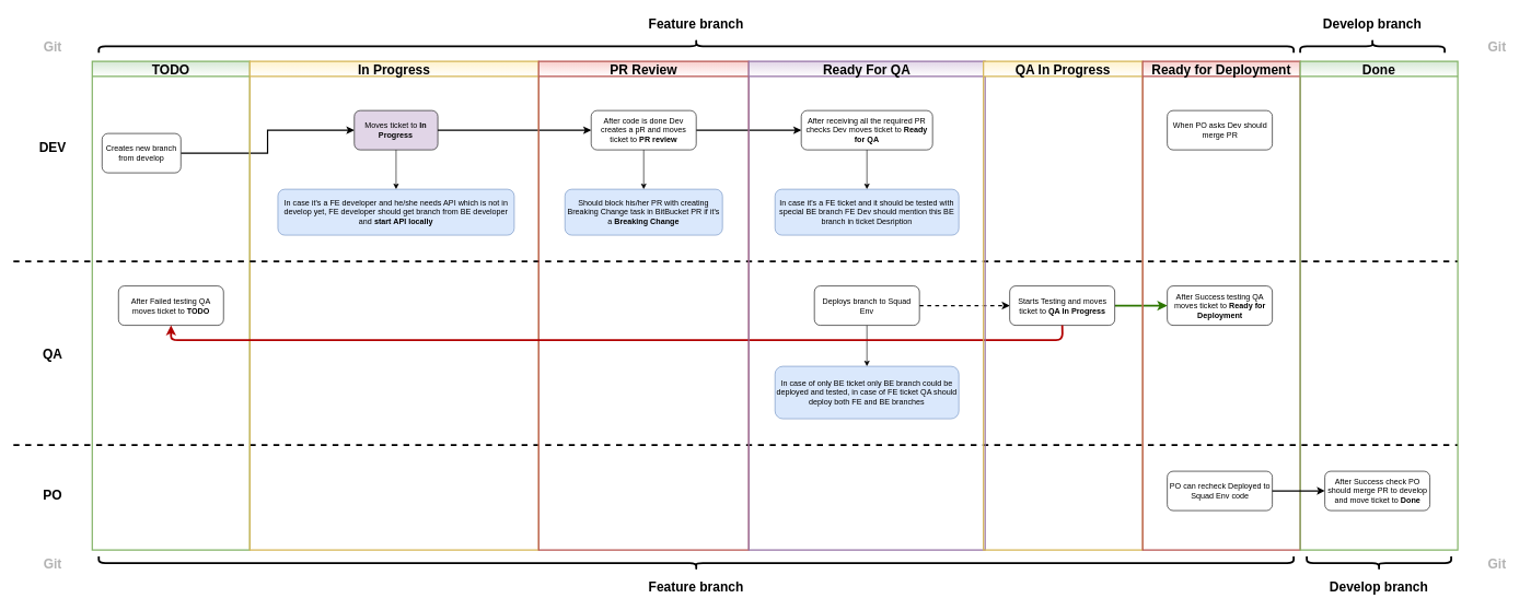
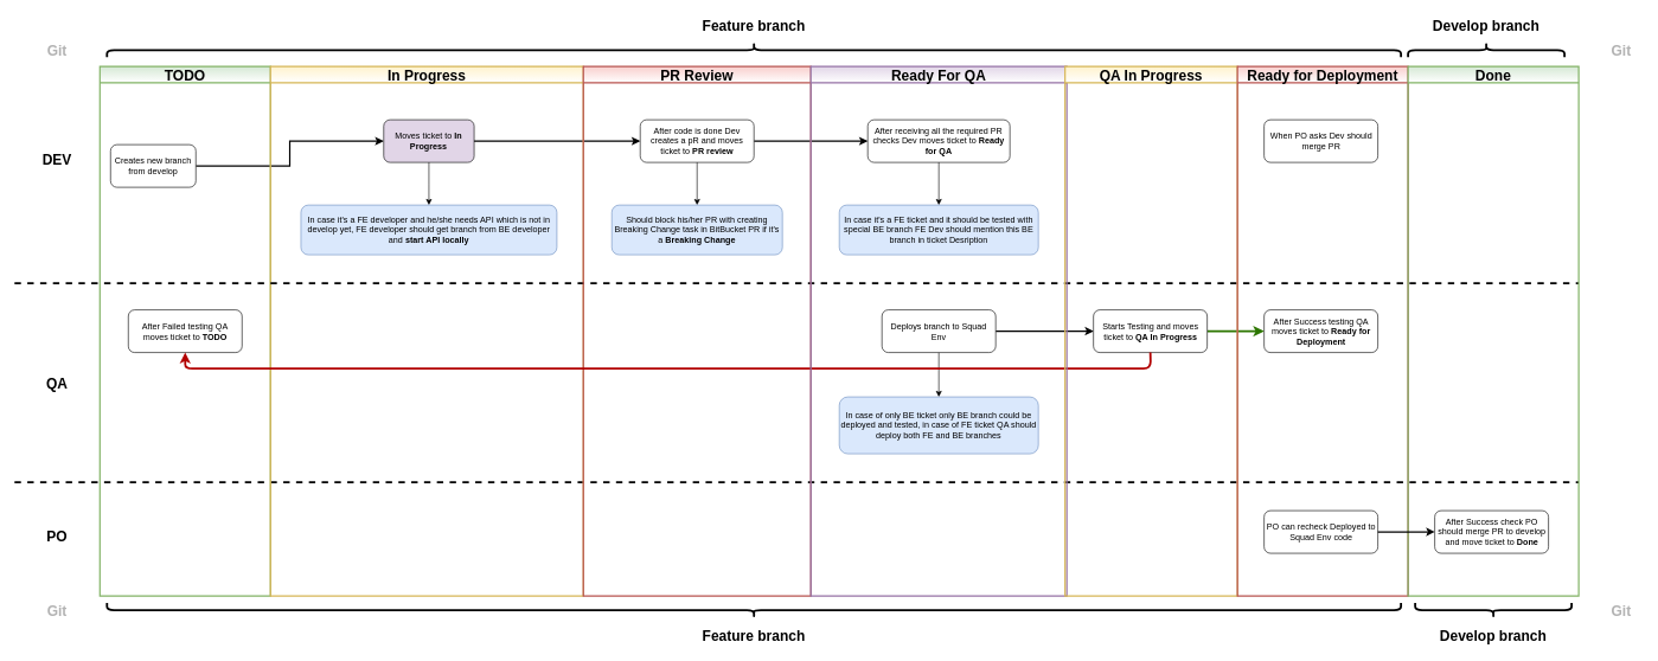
  <mxCell id="0" />
  <mxCell id="1" parent="0" />
  <mxCell id="2" value="" style="edgeStyle=orthogonalEdgeStyle;rounded=0;orthogonalLoop=1;jettySize=auto;html=1;strokeWidth=2;" parent="1" source="3" target="6" edge="1"><mxGeometry relative="1" as="geometry" /></mxCell>
  <mxCell id="3" value="Creates new branch from develop" style="rounded=1;whiteSpace=wrap;html=1;" parent="1" vertex="1"><mxGeometry x="155" y="203" width="120" height="60" as="geometry" /></mxCell>
  <mxCell id="4" value="&lt;font style=&quot;font-size: 20px;&quot;&gt;DEV&lt;/font&gt;" style="text;html=1;strokeColor=none;fillColor=none;align=center;verticalAlign=middle;whiteSpace=wrap;rounded=0;fontStyle=1" parent="1" vertex="1"><mxGeometry x="50" y="208" width="60" height="30" as="geometry" /></mxCell>
  <mxCell id="5" value="" style="edgeStyle=orthogonalEdgeStyle;rounded=0;orthogonalLoop=1;jettySize=auto;html=1;" parent="1" source="6" target="27" edge="1"><mxGeometry relative="1" as="geometry" /></mxCell>
  <mxCell id="6" value="Moves ticket to &lt;b&gt;In Progress&lt;/b&gt;" style="rounded=1;whiteSpace=wrap;html=1;fillColor=#e1d5e7;" parent="1" vertex="1"><mxGeometry x="539.21" y="168" width="127.19" height="60" as="geometry" /></mxCell>
  <mxCell id="7" value="" style="edgeStyle=orthogonalEdgeStyle;rounded=0;orthogonalLoop=1;jettySize=auto;html=1;strokeWidth=2;" parent="1" source="9" target="11" edge="1"><mxGeometry relative="1" as="geometry" /></mxCell>
  <mxCell id="8" value="" style="edgeStyle=orthogonalEdgeStyle;rounded=0;orthogonalLoop=1;jettySize=auto;html=1;fontSize=20;" parent="1" source="9" target="17" edge="1"><mxGeometry relative="1" as="geometry" /></mxCell>
  <mxCell id="9" value="After code is done Dev creates a pR and moves ticket to &lt;b&gt;PR review&lt;/b&gt;" style="whiteSpace=wrap;html=1;rounded=1;" parent="1" vertex="1"><mxGeometry x="900" y="168" width="160" height="60" as="geometry" /></mxCell>
  <mxCell id="10" value="" style="edgeStyle=orthogonalEdgeStyle;rounded=0;orthogonalLoop=1;jettySize=auto;html=1;fontSize=20;" parent="1" source="11" target="18" edge="1"><mxGeometry relative="1" as="geometry" /></mxCell>
  <mxCell id="11" value="After receiving all the required PR checks Dev moves ticket to &lt;b&gt;Ready for QA&lt;/b&gt;" style="whiteSpace=wrap;html=1;rounded=1;" parent="1" vertex="1"><mxGeometry x="1220" y="168" width="200" height="60" as="geometry" /></mxCell>
  <mxCell id="12" value="&lt;font style=&quot;font-size: 20px;&quot;&gt;QA&lt;/font&gt;" style="text;html=1;strokeColor=none;fillColor=none;align=center;verticalAlign=middle;whiteSpace=wrap;rounded=0;fontStyle=1" parent="1" vertex="1"><mxGeometry x="50" y="523" width="60" height="30" as="geometry" /></mxCell>
  <mxCell id="13" value="" style="edgeStyle=orthogonalEdgeStyle;rounded=0;orthogonalLoop=1;jettySize=auto;html=1;fontSize=20;" parent="1" source="15" target="19" edge="1"><mxGeometry relative="1" as="geometry" /></mxCell>
- <mxCell id="14" value="" style="edgeStyle=orthogonalEdgeStyle;rounded=0;orthogonalLoop=1;jettySize=auto;html=1;fontSize=20;entryX=0;entryY=0.5;entryDx=0;entryDy=0;strokeWidth=2;dashed=1;" parent="1" source="15" target="21" edge="1"><mxGeometry relative="1" as="geometry"><mxPoint x="1542.5" y="478" as="targetPoint" /></mxGeometry></mxCell>
+ <mxCell id="14" value="" style="edgeStyle=orthogonalEdgeStyle;rounded=0;orthogonalLoop=1;jettySize=auto;html=1;fontSize=20;entryX=0;entryY=0.5;entryDx=0;entryDy=0;strokeWidth=2;" parent="1" source="15" target="21" edge="1"><mxGeometry relative="1" as="geometry"><mxPoint x="1542.5" y="478" as="targetPoint" /></mxGeometry></mxCell>
  <mxCell id="15" value="Deploys branch to Squad Env" style="rounded=1;whiteSpace=wrap;html=1;" parent="1" vertex="1"><mxGeometry x="1240" y="435.5" width="160" height="60" as="geometry" /></mxCell>
  <mxCell id="16" value="" style="endArrow=classic;html=1;rounded=0;fontSize=20;exitX=1;exitY=0.5;exitDx=0;exitDy=0;entryX=0;entryY=0.5;entryDx=0;entryDy=0;strokeWidth=2;" parent="1" source="6" target="9" edge="1"><mxGeometry width="50" height="50" relative="1" as="geometry"><mxPoint x="742.81" y="458" as="sourcePoint" /><mxPoint x="822.81" y="198" as="targetPoint" /></mxGeometry></mxCell>
  <mxCell id="17" value="Should block his/her PR with creating Breaking Change task in BitBucket PR if it's a &lt;b&gt;Breaking Change&lt;/b&gt;" style="whiteSpace=wrap;html=1;rounded=1;fillColor=#dae8fc;strokeColor=#6c8ebf;" parent="1" vertex="1"><mxGeometry x="860" y="288" width="240" height="70" as="geometry" /></mxCell>
  <mxCell id="18" value="In case it's a FE ticket and it should be tested with special BE branch FE Dev should mention this BE branch in ticket Desription" style="whiteSpace=wrap;html=1;rounded=1;fillColor=#dae8fc;strokeColor=#6c8ebf;" parent="1" vertex="1"><mxGeometry x="1180" y="288" width="280" height="70" as="geometry" /></mxCell>
  <mxCell id="19" value="In case of only BE ticket only BE branch could be deployed and tested, in case of FE ticket QA should deploy both FE and BE branches" style="rounded=1;whiteSpace=wrap;html=1;fillColor=#dae8fc;strokeColor=#6c8ebf;" parent="1" vertex="1"><mxGeometry x="1180" y="558" width="280" height="80" as="geometry" /></mxCell>
  <mxCell id="20" value="" style="edgeStyle=orthogonalEdgeStyle;rounded=1;orthogonalLoop=1;jettySize=auto;html=1;fontSize=20;strokeColor=#2D7600;strokeWidth=3;fillColor=#60a917;" parent="1" source="21" target="30" edge="1"><mxGeometry relative="1" as="geometry" /></mxCell>
  <mxCell id="21" value="Starts Testing and moves ticket to &lt;b&gt;QA In Progress&lt;/b&gt;" style="rounded=1;whiteSpace=wrap;html=1;" parent="1" vertex="1"><mxGeometry x="1537.5" y="435.5" width="160" height="60" as="geometry" /></mxCell>
  <mxCell id="22" value="&lt;font style=&quot;font-size: 20px;&quot;&gt;PO&lt;/font&gt;" style="text;html=1;strokeColor=none;fillColor=none;align=center;verticalAlign=middle;whiteSpace=wrap;rounded=0;fontStyle=1" parent="1" vertex="1"><mxGeometry x="50" y="738" width="60" height="30" as="geometry" /></mxCell>
  <mxCell id="23" value="TODO" style="swimlane;fontSize=20;fillColor=#d5e8d4;strokeColor=#82b366;gradientColor=#ffffff;swimlaneFillColor=none;strokeWidth=2;" parent="1" vertex="1"><mxGeometry x="140" y="93" width="240" height="745" as="geometry" /></mxCell>
  <mxCell id="24" value="After Failed testing QA moves ticket to &lt;b&gt;TODO&lt;/b&gt;" style="rounded=1;whiteSpace=wrap;html=1;" parent="23" vertex="1"><mxGeometry x="40" y="342.5" width="160" height="60" as="geometry" /></mxCell>
  <mxCell id="25" value="" style="endArrow=none;dashed=1;html=1;rounded=1;fontSize=20;strokeColor=#000000;strokeWidth=3;" parent="23" edge="1"><mxGeometry width="50" height="50" relative="1" as="geometry"><mxPoint x="-120" y="585" as="sourcePoint" /><mxPoint x="2080" y="585" as="targetPoint" /></mxGeometry></mxCell>
  <mxCell id="26" value="In Progress" style="swimlane;fontSize=20;fillColor=#fff2cc;strokeColor=#d6b656;swimlaneFillColor=none;gradientColor=#ffffff;strokeWidth=2;" parent="1" vertex="1"><mxGeometry x="380" y="93" width="440" height="745" as="geometry" /></mxCell>
  <mxCell id="27" value="In case it's a FE developer and he/she needs API which is not in develop yet, FE developer should get branch from BE developer and &lt;b&gt;start API locally&lt;/b&gt;" style="rounded=1;whiteSpace=wrap;html=1;fillColor=#dae8fc;strokeColor=#6c8ebf;" parent="26" vertex="1"><mxGeometry x="42.8" y="195" width="360" height="70" as="geometry" /></mxCell>
  <mxCell id="28" value="" style="endArrow=none;dashed=1;html=1;rounded=1;fontSize=20;strokeColor=#000000;strokeWidth=3;" parent="1" edge="1"><mxGeometry width="50" height="50" relative="1" as="geometry"><mxPoint x="20" y="398" as="sourcePoint" /><mxPoint x="2220" y="398" as="targetPoint" /></mxGeometry></mxCell>
  <mxCell id="29" value="PR Review" style="swimlane;fontSize=20;swimlaneFillColor=none;fillColor=#f8cecc;strokeColor=#b85450;gradientColor=#ffffff;strokeWidth=2;" parent="1" vertex="1"><mxGeometry x="820" y="93" width="320" height="745" as="geometry" /></mxCell>
  <mxCell id="30" value="After Success testing QA moves ticket to&amp;nbsp;&lt;b&gt;Ready for Deployment&lt;/b&gt;" style="rounded=1;whiteSpace=wrap;html=1;" parent="1" vertex="1"><mxGeometry x="1777.5" y="435.5" width="160" height="60" as="geometry" /></mxCell>
  <mxCell id="31" value="" style="endArrow=classic;html=1;rounded=1;fontSize=20;strokeColor=#B20000;strokeWidth=3;exitX=0.5;exitY=1;exitDx=0;exitDy=0;entryX=0.5;entryY=1;entryDx=0;entryDy=0;fillColor=#e51400;" parent="1" source="21" target="24" edge="1"><mxGeometry width="50" height="50" relative="1" as="geometry"><mxPoint x="1110" y="528" as="sourcePoint" /><mxPoint x="630" y="528" as="targetPoint" /><Array as="points"><mxPoint x="1618" y="518" /><mxPoint x="260" y="518" /></Array></mxGeometry></mxCell>
  <mxCell id="32" value="Ready For QA" style="swimlane;fontSize=20;fillColor=#e1d5e7;strokeColor=#9673a6;gradientColor=#ffffff;strokeWidth=2;" parent="1" vertex="1"><mxGeometry x="1140" y="93" width="360" height="745" as="geometry" /></mxCell>
  <mxCell id="33" value="QA In Progress" style="swimlane;fontSize=20;fillColor=#fff2cc;strokeColor=#d6b656;gradientColor=#ffffff;strokeWidth=2;" parent="1" vertex="1"><mxGeometry x="1497.5" y="93" width="242.5" height="745" as="geometry" /></mxCell>
  <mxCell id="34" value="Ready for Deployment" style="swimlane;fontSize=20;fillColor=#f8cecc;strokeColor=#b85450;gradientColor=#ffffff;strokeWidth=2;" parent="1" vertex="1"><mxGeometry x="1740" y="93" width="240" height="745" as="geometry" /></mxCell>
  <mxCell id="35" value="When PO asks Dev should merge PR" style="rounded=1;whiteSpace=wrap;html=1;" parent="34" vertex="1"><mxGeometry x="37.5" y="75" width="160" height="60" as="geometry" /></mxCell>
  <mxCell id="36" value="Done" style="swimlane;fontSize=20;fillColor=#d5e8d4;strokeColor=#82b366;gradientColor=#ffffff;strokeWidth=2;" parent="1" vertex="1"><mxGeometry x="1980" y="93" width="240" height="745" as="geometry" /></mxCell>
  <mxCell id="37" value="PO can recheck Deployed to Squad Env code" style="rounded=1;whiteSpace=wrap;html=1;" parent="36" vertex="1"><mxGeometry x="-202.5" y="625" width="160" height="60" as="geometry" /></mxCell>
  <mxCell id="38" value="After Success check PO should merge PR to develop and move ticket to &lt;b&gt;Done&lt;/b&gt;" style="rounded=1;whiteSpace=wrap;html=1;" parent="36" vertex="1"><mxGeometry x="37.5" y="625" width="160" height="60" as="geometry" /></mxCell>
  <mxCell id="39" value="" style="edgeStyle=orthogonalEdgeStyle;rounded=0;orthogonalLoop=1;jettySize=auto;html=1;fontSize=20;strokeWidth=2;" parent="36" source="37" target="38" edge="1"><mxGeometry relative="1" as="geometry" /></mxCell>
  <mxCell id="40" value="&lt;span style=&quot;font-size: 20px;&quot;&gt;Feature branch&lt;/span&gt;" style="text;html=1;strokeColor=none;fillColor=none;align=center;verticalAlign=middle;whiteSpace=wrap;rounded=0;fontStyle=1" parent="1" vertex="1"><mxGeometry x="975" y="878" width="170" height="30" as="geometry" /></mxCell>
  <mxCell id="41" value="" style="shape=curlyBracket;whiteSpace=wrap;html=1;rounded=1;direction=north;strokeWidth=3;perimeterSpacing=0;gradientColor=none;gradientDirection=north;" parent="1" vertex="1"><mxGeometry x="150" y="848" width="1820" height="20" as="geometry" /></mxCell>
  <mxCell id="42" value="" style="shape=curlyBracket;whiteSpace=wrap;html=1;rounded=1;direction=north;strokeWidth=3;perimeterSpacing=0;gradientColor=none;gradientDirection=north;" parent="1" vertex="1"><mxGeometry x="1990" y="848" width="220" height="20" as="geometry" /></mxCell>
  <mxCell id="43" value="&lt;span style=&quot;font-size: 20px;&quot;&gt;Develop branch&lt;/span&gt;" style="text;html=1;strokeColor=none;fillColor=none;align=center;verticalAlign=middle;whiteSpace=wrap;rounded=0;fontStyle=1" parent="1" vertex="1"><mxGeometry x="2015" y="878" width="170" height="30" as="geometry" /></mxCell>
  <mxCell id="44" value="" style="shape=curlyBracket;whiteSpace=wrap;html=1;rounded=1;direction=south;strokeWidth=3;perimeterSpacing=0;gradientColor=none;gradientDirection=north;" parent="1" vertex="1"><mxGeometry x="150" y="60" width="1820" height="20" as="geometry" /></mxCell>
  <mxCell id="45" value="&lt;span style=&quot;font-size: 20px;&quot;&gt;Feature branch&lt;/span&gt;" style="text;html=1;strokeColor=none;fillColor=none;align=center;verticalAlign=middle;whiteSpace=wrap;rounded=0;fontStyle=1" parent="1" vertex="1"><mxGeometry x="975" y="20" width="170" height="30" as="geometry" /></mxCell>
  <mxCell id="46" value="" style="shape=curlyBracket;whiteSpace=wrap;html=1;rounded=1;direction=south;strokeWidth=3;perimeterSpacing=0;gradientColor=none;gradientDirection=north;" parent="1" vertex="1"><mxGeometry x="1980" y="60" width="220" height="20" as="geometry" /></mxCell>
  <mxCell id="47" value="&lt;span style=&quot;font-size: 20px;&quot;&gt;Develop branch&lt;/span&gt;" style="text;html=1;strokeColor=none;fillColor=none;align=center;verticalAlign=middle;whiteSpace=wrap;rounded=0;fontStyle=1" parent="1" vertex="1"><mxGeometry x="2005" y="20" width="170" height="30" as="geometry" /></mxCell>
  <mxCell id="48" value="&lt;font style=&quot;font-size: 20px;&quot;&gt;Git&lt;/font&gt;" style="text;html=1;strokeColor=none;fillColor=none;align=center;verticalAlign=middle;whiteSpace=wrap;rounded=0;fontStyle=1;fontColor=#B3B3B3;" parent="1" vertex="1"><mxGeometry x="50" y="843" width="60" height="30" as="geometry" /></mxCell>
  <mxCell id="49" value="&lt;font style=&quot;font-size: 20px;&quot;&gt;Git&lt;/font&gt;" style="text;html=1;strokeColor=none;fillColor=none;align=center;verticalAlign=middle;whiteSpace=wrap;rounded=0;fontStyle=1;fontColor=#B3B3B3;" parent="1" vertex="1"><mxGeometry x="50" y="55" width="60" height="30" as="geometry" /></mxCell>
  <mxCell id="50" value="&lt;font style=&quot;font-size: 20px;&quot;&gt;Git&lt;/font&gt;" style="text;html=1;strokeColor=none;fillColor=none;align=center;verticalAlign=middle;whiteSpace=wrap;rounded=0;fontStyle=1;fontColor=#B3B3B3;" parent="1" vertex="1"><mxGeometry x="2250" y="843" width="60" height="30" as="geometry" /></mxCell>
  <mxCell id="51" value="&lt;font style=&quot;font-size: 20px;&quot;&gt;Git&lt;/font&gt;" style="text;html=1;strokeColor=none;fillColor=none;align=center;verticalAlign=middle;whiteSpace=wrap;rounded=0;fontStyle=1;fontColor=#B3B3B3;" parent="1" vertex="1"><mxGeometry x="2250" y="55" width="60" height="30" as="geometry" /></mxCell>
